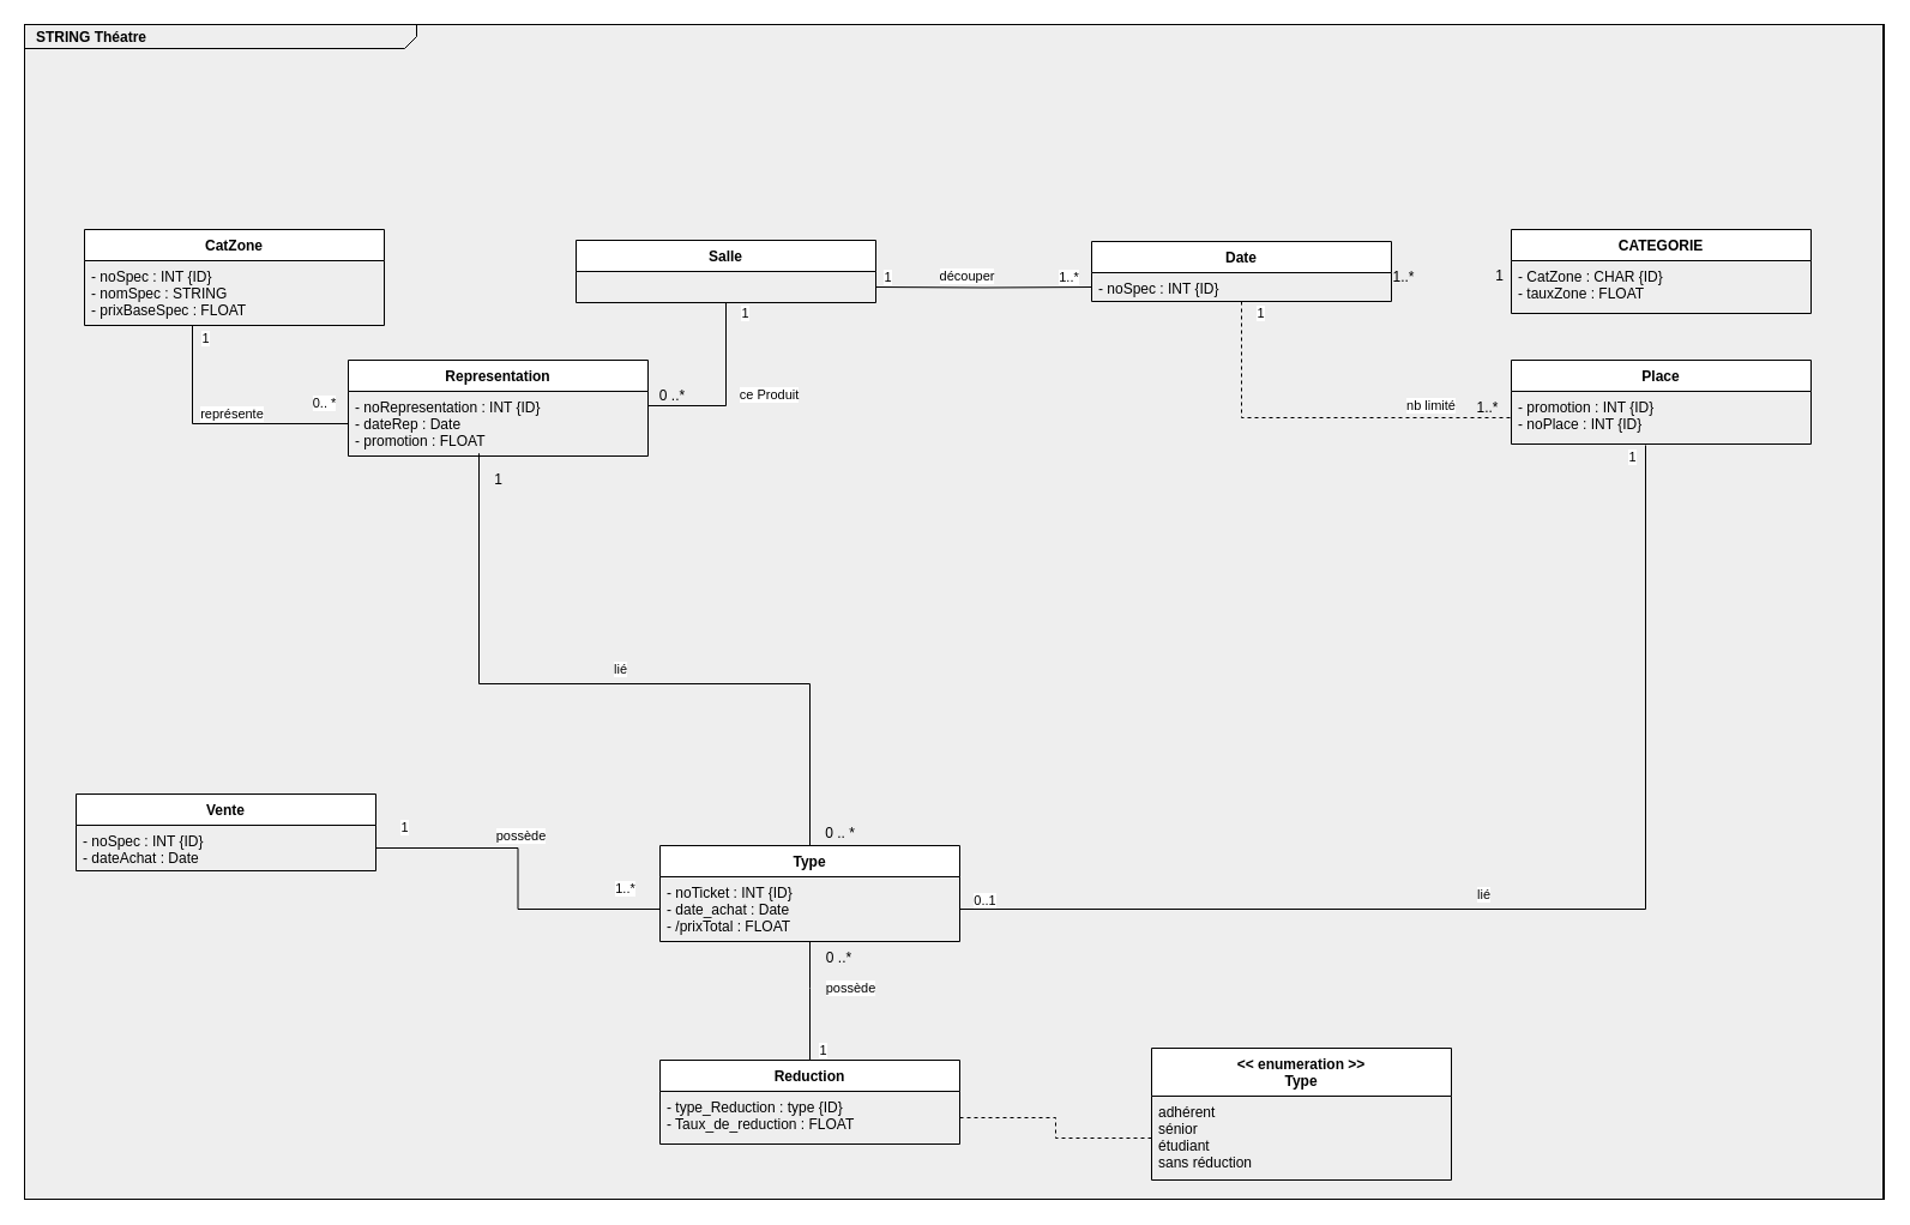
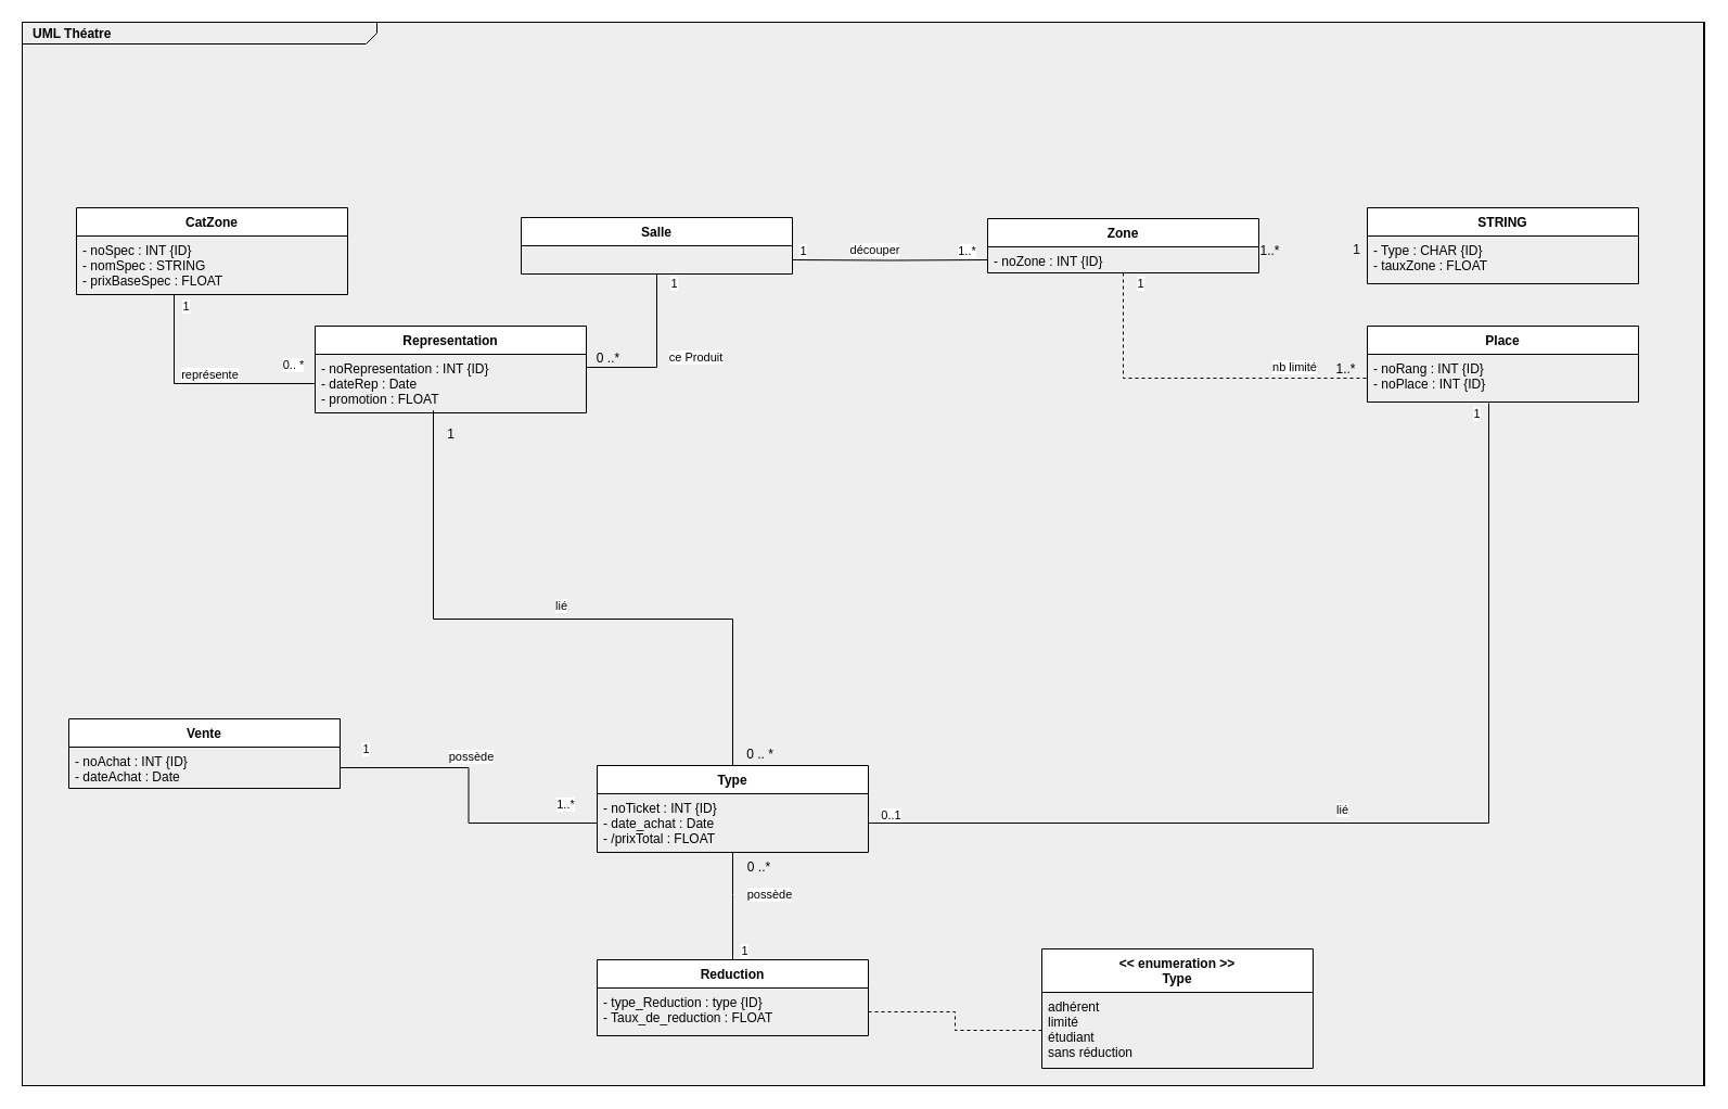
  <mxCell id="0" style=";html=1;" />
  <mxCell id="1" style=";html=1;" parent="0" />
  <mxCell id="2" value="" style="rounded=0;whiteSpace=wrap;html=1;fillColor=#eee;" parent="1" vertex="1"><mxGeometry x="20" y="20" width="1551" height="980" as="geometry" /></mxCell>
- <mxCell id="3" value="&lt;p style=&quot;margin: 0px ; margin-top: 4px ; margin-left: 10px ; text-align: left&quot;&gt;&lt;b&gt;STRING Théatre&lt;/b&gt;&lt;/p&gt;" style="html=1;strokeWidth=1;shape=mxgraph.sysml.package;html=1;overflow=fill;whiteSpace=wrap;fillColor=none;gradientColor=none;fontSize=12;align=center;labelX=327.64;" parent="1" vertex="1"><mxGeometry x="20" y="20" width="1550" height="980" as="geometry" /></mxCell>
+ <mxCell id="3" value="&lt;p style=&quot;margin: 0px ; margin-top: 4px ; margin-left: 10px ; text-align: left&quot;&gt;&lt;b&gt;UML Théatre&lt;/b&gt;&lt;/p&gt;" style="html=1;strokeWidth=1;shape=mxgraph.sysml.package;html=1;overflow=fill;whiteSpace=wrap;fillColor=none;gradientColor=none;fontSize=12;align=center;labelX=327.64;" parent="1" vertex="1"><mxGeometry x="20" y="20" width="1550" height="980" as="geometry" /></mxCell>
  <mxCell id="4" style="edgeStyle=orthogonalEdgeStyle;rounded=0;orthogonalLoop=1;jettySize=auto;html=1;entryX=0.5;entryY=1;entryDx=0;entryDy=0;endArrow=none;endFill=0;exitX=1;exitY=0.5;exitDx=0;exitDy=0;" parent="1" source="36" target="9" edge="1"><mxGeometry relative="1" as="geometry"><mxPoint x="480" y="239" as="targetPoint" /><Array as="points"><mxPoint x="605" y="338" /></Array></mxGeometry></mxCell>
  <mxCell id="5" value="ce Produit" style="edgeLabel;html=1;align=center;verticalAlign=middle;resizable=0;points=[];" parent="4" vertex="1" connectable="0"><mxGeometry x="0.135" y="3" relative="1" as="geometry"><mxPoint x="38" y="4" as="offset" /></mxGeometry></mxCell>
  <mxCell id="6" value="1" style="edgeLabel;html=1;align=center;verticalAlign=middle;resizable=0;points=[];" parent="4" vertex="1" connectable="0"><mxGeometry x="0.803" y="-2" relative="1" as="geometry"><mxPoint x="13" y="-8" as="offset" /></mxGeometry></mxCell>
  <mxCell id="7" value="CatZone" style="swimlane;fontStyle=1;align=center;verticalAlign=top;childLayout=stackLayout;horizontal=1;startSize=26;horizontalStack=0;resizeParent=1;resizeParentMax=0;resizeLast=0;collapsible=1;marginBottom=0;" parent="1" vertex="1"><mxGeometry x="70" y="191" width="250" height="80" as="geometry" /></mxCell>
  <mxCell id="8" value="- noSpec : INT {ID}&#10;- nomSpec : STRING&#10;- prixBaseSpec : FLOAT" style="text;strokeColor=none;fillColor=none;align=left;verticalAlign=top;spacingLeft=4;spacingRight=4;overflow=hidden;rotatable=0;points=[[0,0.5],[1,0.5]];portConstraint=eastwest;" parent="7" vertex="1"><mxGeometry y="26" width="250" height="54" as="geometry" /></mxCell>
  <mxCell id="9" value="Salle" style="swimlane;fontStyle=1;align=center;verticalAlign=top;childLayout=stackLayout;horizontal=1;startSize=26;horizontalStack=0;resizeParent=1;resizeParentMax=0;resizeLast=0;collapsible=1;marginBottom=0;" parent="1" vertex="1"><mxGeometry x="480" y="200" width="250" height="52" as="geometry" /></mxCell>
  <mxCell id="10" value="Place" style="swimlane;fontStyle=1;align=center;verticalAlign=top;childLayout=stackLayout;horizontal=1;startSize=26;horizontalStack=0;resizeParent=1;resizeParentMax=0;resizeLast=0;collapsible=1;marginBottom=0;" parent="1" vertex="1"><mxGeometry x="1260" y="300" width="250" height="70" as="geometry" /></mxCell>
- <mxCell id="11" value="- promotion : INT {ID}&#10;- noPlace : INT {ID}" style="text;strokeColor=none;fillColor=none;align=left;verticalAlign=top;spacingLeft=4;spacingRight=4;overflow=hidden;rotatable=0;points=[[0,0.5],[1,0.5]];portConstraint=eastwest;" parent="10" vertex="1"><mxGeometry y="26" width="250" height="44" as="geometry" /></mxCell>
- <mxCell id="12" value="CATEGORIE" style="swimlane;fontStyle=1;align=center;verticalAlign=top;childLayout=stackLayout;horizontal=1;startSize=26;horizontalStack=0;resizeParent=1;resizeParentMax=0;resizeLast=0;collapsible=1;marginBottom=0;" parent="1" vertex="1"><mxGeometry x="1260" y="191" width="250" height="70" as="geometry" /></mxCell>
- <mxCell id="13" value="- CatZone : CHAR {ID}&#10;- tauxZone : FLOAT" style="text;strokeColor=none;fillColor=none;align=left;verticalAlign=top;spacingLeft=4;spacingRight=4;overflow=hidden;rotatable=0;points=[[0,0.5],[1,0.5]];portConstraint=eastwest;" parent="12" vertex="1"><mxGeometry y="26" width="250" height="44" as="geometry" /></mxCell>
+ <mxCell id="11" value="- noRang : INT {ID}&#10;- noPlace : INT {ID}" style="text;strokeColor=none;fillColor=none;align=left;verticalAlign=top;spacingLeft=4;spacingRight=4;overflow=hidden;rotatable=0;points=[[0,0.5],[1,0.5]];portConstraint=eastwest;" parent="10" vertex="1"><mxGeometry y="26" width="250" height="44" as="geometry" /></mxCell>
+ <mxCell id="12" value="STRING" style="swimlane;fontStyle=1;align=center;verticalAlign=top;childLayout=stackLayout;horizontal=1;startSize=26;horizontalStack=0;resizeParent=1;resizeParentMax=0;resizeLast=0;collapsible=1;marginBottom=0;" parent="1" vertex="1"><mxGeometry x="1260" y="191" width="250" height="70" as="geometry" /></mxCell>
+ <mxCell id="13" value="- Type : CHAR {ID}&#10;- tauxZone : FLOAT" style="text;strokeColor=none;fillColor=none;align=left;verticalAlign=top;spacingLeft=4;spacingRight=4;overflow=hidden;rotatable=0;points=[[0,0.5],[1,0.5]];portConstraint=eastwest;" parent="12" vertex="1"><mxGeometry y="26" width="250" height="44" as="geometry" /></mxCell>
  <mxCell id="14" style="edgeStyle=orthogonalEdgeStyle;rounded=0;orthogonalLoop=1;jettySize=auto;html=1;entryX=0.448;entryY=1.023;entryDx=0;entryDy=0;entryPerimeter=0;endArrow=none;endFill=0;exitX=1;exitY=0.5;exitDx=0;exitDy=0;" parent="1" source="20" target="11" edge="1"><mxGeometry relative="1" as="geometry" /></mxCell>
  <mxCell id="15" value="lié" style="edgeLabel;html=1;align=center;verticalAlign=middle;resizable=0;points=[];" parent="14" vertex="1" connectable="0"><mxGeometry x="-0.095" y="2" relative="1" as="geometry"><mxPoint x="2" y="-11" as="offset" /></mxGeometry></mxCell>
  <mxCell id="16" value="0..1" style="edgeLabel;html=1;align=center;verticalAlign=middle;resizable=0;points=[];" parent="14" vertex="1" connectable="0"><mxGeometry x="-0.965" y="1" relative="1" as="geometry"><mxPoint x="3" y="-7" as="offset" /></mxGeometry></mxCell>
  <mxCell id="17" value="1" style="edgeLabel;html=1;align=center;verticalAlign=middle;resizable=0;points=[];" parent="14" vertex="1" connectable="0"><mxGeometry x="0.957" relative="1" as="geometry"><mxPoint x="-12" y="-12" as="offset" /></mxGeometry></mxCell>
  <mxCell id="18" value="lié" style="edgeStyle=orthogonalEdgeStyle;rounded=0;orthogonalLoop=1;jettySize=auto;html=1;entryX=0.436;entryY=0.958;entryDx=0;entryDy=0;entryPerimeter=0;endArrow=none;endFill=0;" parent="1" source="19" target="36" edge="1"><mxGeometry x="-0.029" y="-12" relative="1" as="geometry"><Array as="points"><mxPoint x="675" y="570" /><mxPoint x="399" y="570" /></Array><mxPoint as="offset" /></mxGeometry></mxCell>
  <mxCell id="19" value="Type" style="swimlane;fontStyle=1;align=center;verticalAlign=top;childLayout=stackLayout;horizontal=1;startSize=26;horizontalStack=0;resizeParent=1;resizeParentMax=0;resizeLast=0;collapsible=1;marginBottom=0;" parent="1" vertex="1"><mxGeometry x="550" y="705" width="250" height="80" as="geometry" /></mxCell>
  <mxCell id="20" value="- noTicket : INT {ID}&#10;- date_achat : Date&#10;- /prixTotal : FLOAT" style="text;strokeColor=none;fillColor=none;align=left;verticalAlign=top;spacingLeft=4;spacingRight=4;overflow=hidden;rotatable=0;points=[[0,0.5],[1,0.5]];portConstraint=eastwest;" parent="19" vertex="1"><mxGeometry y="26" width="250" height="54" as="geometry" /></mxCell>
  <mxCell id="21" style="edgeStyle=orthogonalEdgeStyle;rounded=0;orthogonalLoop=1;jettySize=auto;html=1;entryX=0;entryY=0.5;entryDx=0;entryDy=0;endArrow=none;endFill=0;dashed=1;" parent="1" source="24" target="11" edge="1"><mxGeometry relative="1" as="geometry"><Array as="points"><mxPoint x="1035" y="348" /></Array></mxGeometry></mxCell>
  <mxCell id="22" value="nb limité" style="edgeLabel;html=1;align=center;verticalAlign=middle;resizable=0;points=[];" parent="21" vertex="1" connectable="0"><mxGeometry x="0.432" y="-1" relative="1" as="geometry"><mxPoint x="23" y="-12" as="offset" /></mxGeometry></mxCell>
  <mxCell id="23" value="1" style="edgeLabel;html=1;align=center;verticalAlign=middle;resizable=0;points=[];" parent="21" vertex="1" connectable="0"><mxGeometry x="-0.842" relative="1" as="geometry"><mxPoint x="15" y="-16" as="offset" /></mxGeometry></mxCell>
- <mxCell id="24" value="Date&#10;" style="swimlane;fontStyle=1;align=center;verticalAlign=top;childLayout=stackLayout;horizontal=1;startSize=26;horizontalStack=0;resizeParent=1;resizeParentMax=0;resizeLast=0;collapsible=1;marginBottom=0;" parent="1" vertex="1"><mxGeometry x="910" y="201" width="250" height="50" as="geometry" /></mxCell>
- <mxCell id="25" value="- noSpec : INT {ID}" style="text;strokeColor=none;fillColor=none;align=left;verticalAlign=top;spacingLeft=4;spacingRight=4;overflow=hidden;rotatable=0;points=[[0,0.5],[1,0.5]];portConstraint=eastwest;" parent="24" vertex="1"><mxGeometry y="26" width="250" height="24" as="geometry" /></mxCell>
+ <mxCell id="24" value="Zone&#10;" style="swimlane;fontStyle=1;align=center;verticalAlign=top;childLayout=stackLayout;horizontal=1;startSize=26;horizontalStack=0;resizeParent=1;resizeParentMax=0;resizeLast=0;collapsible=1;marginBottom=0;" parent="1" vertex="1"><mxGeometry x="910" y="201" width="250" height="50" as="geometry" /></mxCell>
+ <mxCell id="25" value="- noZone : INT {ID}" style="text;strokeColor=none;fillColor=none;align=left;verticalAlign=top;spacingLeft=4;spacingRight=4;overflow=hidden;rotatable=0;points=[[0,0.5],[1,0.5]];portConstraint=eastwest;" parent="24" vertex="1"><mxGeometry y="26" width="250" height="24" as="geometry" /></mxCell>
  <mxCell id="26" value="découper" style="edgeStyle=orthogonalEdgeStyle;rounded=0;orthogonalLoop=1;jettySize=auto;html=1;entryX=0;entryY=0.5;entryDx=0;entryDy=0;endArrow=none;endFill=0;" parent="1" target="25" edge="1"><mxGeometry x="-0.158" y="9" relative="1" as="geometry"><mxPoint x="730" y="239" as="sourcePoint" /><mxPoint as="offset" /></mxGeometry></mxCell>
  <mxCell id="27" value="1..*" style="edgeLabel;html=1;align=center;verticalAlign=middle;resizable=0;points=[];" parent="26" vertex="1" connectable="0"><mxGeometry x="0.405" relative="1" as="geometry"><mxPoint x="34" y="-9" as="offset" /></mxGeometry></mxCell>
  <mxCell id="28" value="1" style="edgeLabel;html=1;align=center;verticalAlign=middle;resizable=0;points=[];" parent="26" vertex="1" connectable="0"><mxGeometry x="-0.757" relative="1" as="geometry"><mxPoint x="-12" y="-9" as="offset" /></mxGeometry></mxCell>
  <mxCell id="29" value="Vente" style="swimlane;fontStyle=1;align=center;verticalAlign=top;childLayout=stackLayout;horizontal=1;startSize=26;horizontalStack=0;resizeParent=1;resizeParentMax=0;resizeLast=0;collapsible=1;marginBottom=0;" parent="1" vertex="1"><mxGeometry x="63" y="662" width="250" height="64" as="geometry" /></mxCell>
- <mxCell id="30" value="- noSpec : INT {ID}&#10;- dateAchat : Date" style="text;strokeColor=none;fillColor=none;align=left;verticalAlign=top;spacingLeft=4;spacingRight=4;overflow=hidden;rotatable=0;points=[[0,0.5],[1,0.5]];portConstraint=eastwest;" parent="29" vertex="1"><mxGeometry y="26" width="250" height="38" as="geometry" /></mxCell>
+ <mxCell id="30" value="- noAchat : INT {ID}&#10;- dateAchat : Date" style="text;strokeColor=none;fillColor=none;align=left;verticalAlign=top;spacingLeft=4;spacingRight=4;overflow=hidden;rotatable=0;points=[[0,0.5],[1,0.5]];portConstraint=eastwest;" parent="29" vertex="1"><mxGeometry y="26" width="250" height="38" as="geometry" /></mxCell>
  <mxCell id="31" style="edgeStyle=orthogonalEdgeStyle;rounded=0;orthogonalLoop=1;jettySize=auto;html=1;entryX=0;entryY=0.5;entryDx=0;entryDy=0;endArrow=none;endFill=0;" parent="1" source="30" target="20" edge="1"><mxGeometry relative="1" as="geometry" /></mxCell>
  <mxCell id="32" value="possède" style="edgeLabel;html=1;align=center;verticalAlign=middle;resizable=0;points=[];" parent="31" vertex="1" connectable="0"><mxGeometry x="-0.171" y="2" relative="1" as="geometry"><mxPoint y="-11" as="offset" /></mxGeometry></mxCell>
  <mxCell id="33" value="1..*" style="edgeLabel;html=1;align=center;verticalAlign=middle;resizable=0;points=[];" parent="31" vertex="1" connectable="0"><mxGeometry x="0.577" relative="1" as="geometry"><mxPoint x="31" y="-18" as="offset" /></mxGeometry></mxCell>
  <mxCell id="34" value="1" style="edgeLabel;html=1;align=center;verticalAlign=middle;resizable=0;points=[];" parent="31" vertex="1" connectable="0"><mxGeometry x="-0.837" y="-1" relative="1" as="geometry"><mxPoint y="-19" as="offset" /></mxGeometry></mxCell>
  <mxCell id="35" value="Representation" style="swimlane;fontStyle=1;align=center;verticalAlign=top;childLayout=stackLayout;horizontal=1;startSize=26;horizontalStack=0;resizeParent=1;resizeParentMax=0;resizeLast=0;collapsible=1;marginBottom=0;" parent="1" vertex="1"><mxGeometry x="290" y="300" width="250" height="80" as="geometry" /></mxCell>
  <mxCell id="36" value="- noRepresentation : INT {ID}&#10;- dateRep : Date&#10;- promotion : FLOAT" style="text;strokeColor=none;fillColor=none;align=left;verticalAlign=top;spacingLeft=4;spacingRight=4;overflow=hidden;rotatable=0;points=[[0,0.5],[1,0.5]];portConstraint=eastwest;" parent="35" vertex="1"><mxGeometry y="26" width="250" height="54" as="geometry" /></mxCell>
  <mxCell id="37" value="représente" style="edgeStyle=orthogonalEdgeStyle;rounded=0;orthogonalLoop=1;jettySize=auto;html=1;entryX=0.36;entryY=1;entryDx=0;entryDy=0;entryPerimeter=0;endArrow=none;endFill=0;" parent="1" source="36" target="8" edge="1"><mxGeometry x="-0.082" y="-8" relative="1" as="geometry"><mxPoint as="offset" /></mxGeometry></mxCell>
  <mxCell id="38" value="1" style="edgeLabel;html=1;align=center;verticalAlign=middle;resizable=0;points=[];" parent="37" vertex="1" connectable="0"><mxGeometry x="0.782" y="2" relative="1" as="geometry"><mxPoint x="12" y="-13" as="offset" /></mxGeometry></mxCell>
  <mxCell id="39" value="0.. *" style="edgeLabel;html=1;align=center;verticalAlign=middle;resizable=0;points=[];" parent="37" vertex="1" connectable="0"><mxGeometry x="-0.521" y="-2" relative="1" as="geometry"><mxPoint x="30" y="-16" as="offset" /></mxGeometry></mxCell>
  <mxCell id="40" value="possède" style="edgeStyle=orthogonalEdgeStyle;rounded=0;orthogonalLoop=1;jettySize=auto;html=1;endArrow=none;endFill=0;" parent="1" source="42" target="20" edge="1"><mxGeometry x="0.212" y="-34" relative="1" as="geometry"><mxPoint as="offset" /><Array as="points"><mxPoint x="675" y="824" /><mxPoint x="675" y="824" /></Array></mxGeometry></mxCell>
  <mxCell id="41" value="1" style="edgeLabel;html=1;align=center;verticalAlign=middle;resizable=0;points=[];" parent="40" vertex="1" connectable="0"><mxGeometry x="-0.833" y="-1" relative="1" as="geometry"><mxPoint x="9" y="-1" as="offset" /></mxGeometry></mxCell>
  <mxCell id="42" value="Reduction" style="swimlane;fontStyle=1;align=center;verticalAlign=top;childLayout=stackLayout;horizontal=1;startSize=26;horizontalStack=0;resizeParent=1;resizeParentMax=0;resizeLast=0;collapsible=1;marginBottom=0;" parent="1" vertex="1"><mxGeometry x="550" y="884" width="250" height="70" as="geometry" /></mxCell>
  <mxCell id="43" value="- type_Reduction : type {ID}&#10;- Taux_de_reduction : FLOAT" style="text;strokeColor=none;fillColor=none;align=left;verticalAlign=top;spacingLeft=4;spacingRight=4;overflow=hidden;rotatable=0;points=[[0,0.5],[1,0.5]];portConstraint=eastwest;" parent="42" vertex="1"><mxGeometry y="26" width="250" height="44" as="geometry" /></mxCell>
  <mxCell id="44" value="&lt;&lt; enumeration &gt;&gt;&#10;Type" style="swimlane;fontStyle=1;align=center;verticalAlign=top;childLayout=stackLayout;horizontal=1;startSize=40;horizontalStack=0;resizeParent=1;resizeParentMax=0;resizeLast=0;collapsible=1;marginBottom=0;" parent="1" vertex="1"><mxGeometry x="960" y="874" width="250" height="110" as="geometry" /></mxCell>
- <mxCell id="45" value="adhérent&#10;sénior&#10;étudiant&#10;sans réduction&#10;" style="text;strokeColor=none;fillColor=none;align=left;verticalAlign=top;spacingLeft=4;spacingRight=4;overflow=hidden;rotatable=0;points=[[0,0.5],[1,0.5]];portConstraint=eastwest;" parent="44" vertex="1"><mxGeometry y="40" width="250" height="70" as="geometry" /></mxCell>
+ <mxCell id="45" value="adhérent&#10;limité&#10;étudiant&#10;sans réduction&#10;" style="text;strokeColor=none;fillColor=none;align=left;verticalAlign=top;spacingLeft=4;spacingRight=4;overflow=hidden;rotatable=0;points=[[0,0.5],[1,0.5]];portConstraint=eastwest;" parent="44" vertex="1"><mxGeometry y="40" width="250" height="70" as="geometry" /></mxCell>
  <mxCell id="46" style="edgeStyle=orthogonalEdgeStyle;rounded=0;orthogonalLoop=1;jettySize=auto;html=1;endArrow=none;endFill=0;dashed=1;" parent="1" source="43" target="45" edge="1"><mxGeometry relative="1" as="geometry" /></mxCell>
  <mxCell id="47" value="0 ..*" style="text;html=1;align=center;verticalAlign=middle;resizable=0;points=[];autosize=1;strokeColor=none;fillColor=none;" parent="1" vertex="1"><mxGeometry x="679" y="789" width="40" height="20" as="geometry" /></mxCell>
  <mxCell id="48" value="0 ..*" style="text;html=1;align=center;verticalAlign=middle;resizable=0;points=[];autosize=1;strokeColor=none;fillColor=none;" parent="1" vertex="1"><mxGeometry x="540" y="320" width="40" height="20" as="geometry" /></mxCell>
  <mxCell id="49" value="1..*" style="text;html=1;align=center;verticalAlign=middle;resizable=0;points=[];autosize=1;strokeColor=none;fillColor=none;" parent="1" vertex="1"><mxGeometry x="1155" y="221" width="30" height="20" as="geometry" /></mxCell>
  <mxCell id="50" value="1" style="text;html=1;align=center;verticalAlign=middle;resizable=0;points=[];autosize=1;strokeColor=none;fillColor=none;" parent="1" vertex="1"><mxGeometry x="1240" y="220" width="20" height="20" as="geometry" /></mxCell>
  <mxCell id="51" value="1..*" style="text;html=1;align=center;verticalAlign=middle;resizable=0;points=[];autosize=1;strokeColor=none;fillColor=none;" parent="1" vertex="1"><mxGeometry x="1225" y="330" width="30" height="20" as="geometry" /></mxCell>
  <mxCell id="52" value="1" style="text;html=1;align=center;verticalAlign=middle;resizable=0;points=[];autosize=1;strokeColor=none;fillColor=none;" parent="1" vertex="1"><mxGeometry x="405" y="390" width="20" height="20" as="geometry" /></mxCell>
  <mxCell id="53" value="0 .. *" style="text;html=1;align=center;verticalAlign=middle;resizable=0;points=[];autosize=1;strokeColor=none;fillColor=none;" parent="1" vertex="1"><mxGeometry x="680" y="685" width="40" height="20" as="geometry" /></mxCell>
